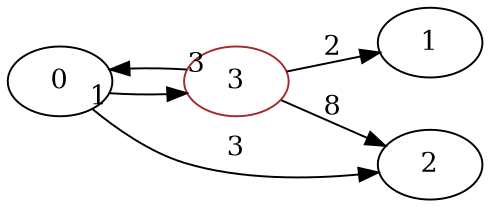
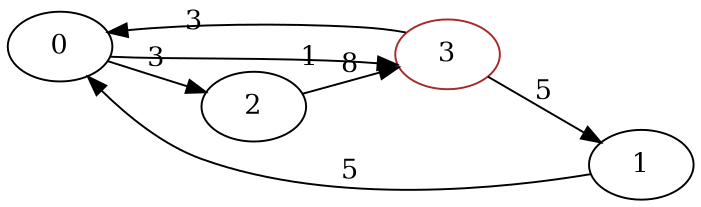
  digraph {
    rankdir=LR
    node [color=black]
    0
    3 [color=brown]
    2
    1
    0 -> 3 [headlabel=1 labelangle=-0.2854 labeldistance=4.5]
    0 -> 2 [label=3]
    3 -> 0 [headlabel=3 labelangle=0.2854 labeldistance=4.5]
-   3 -> 1 [label=2]
-   3 -> 2 [label=8]
+   3 -> 1 [label=5]
+   2 -> 3 [label=8]
+   1 -> 0 [label=5]
  }
